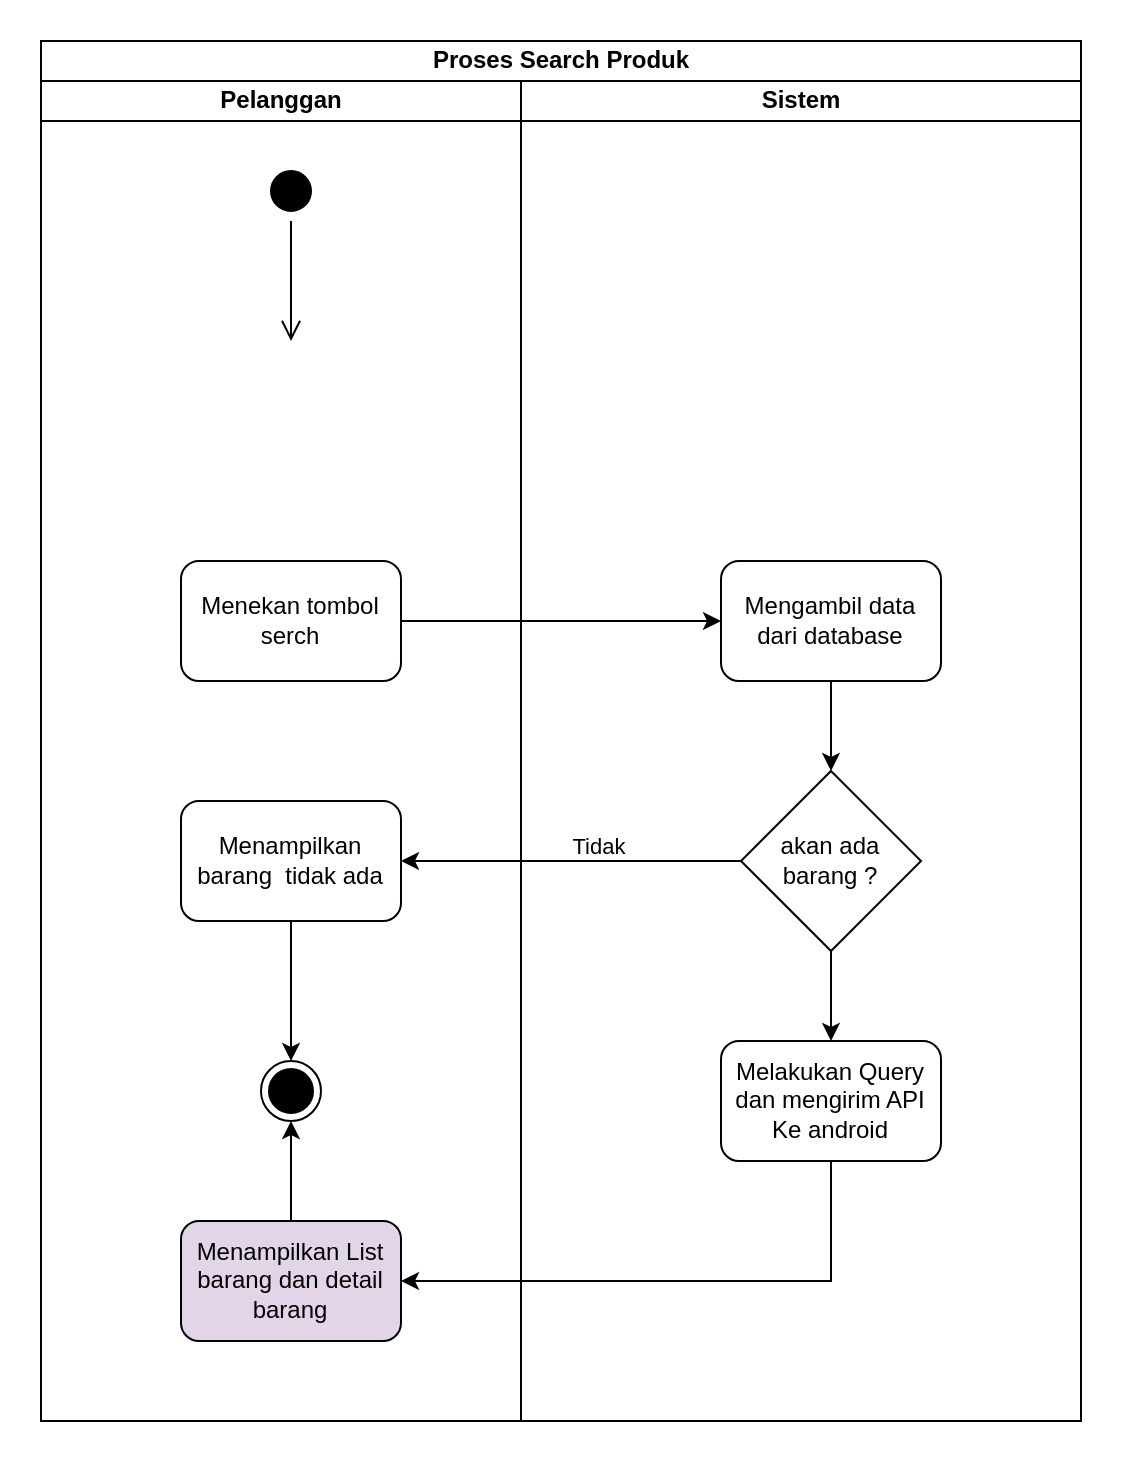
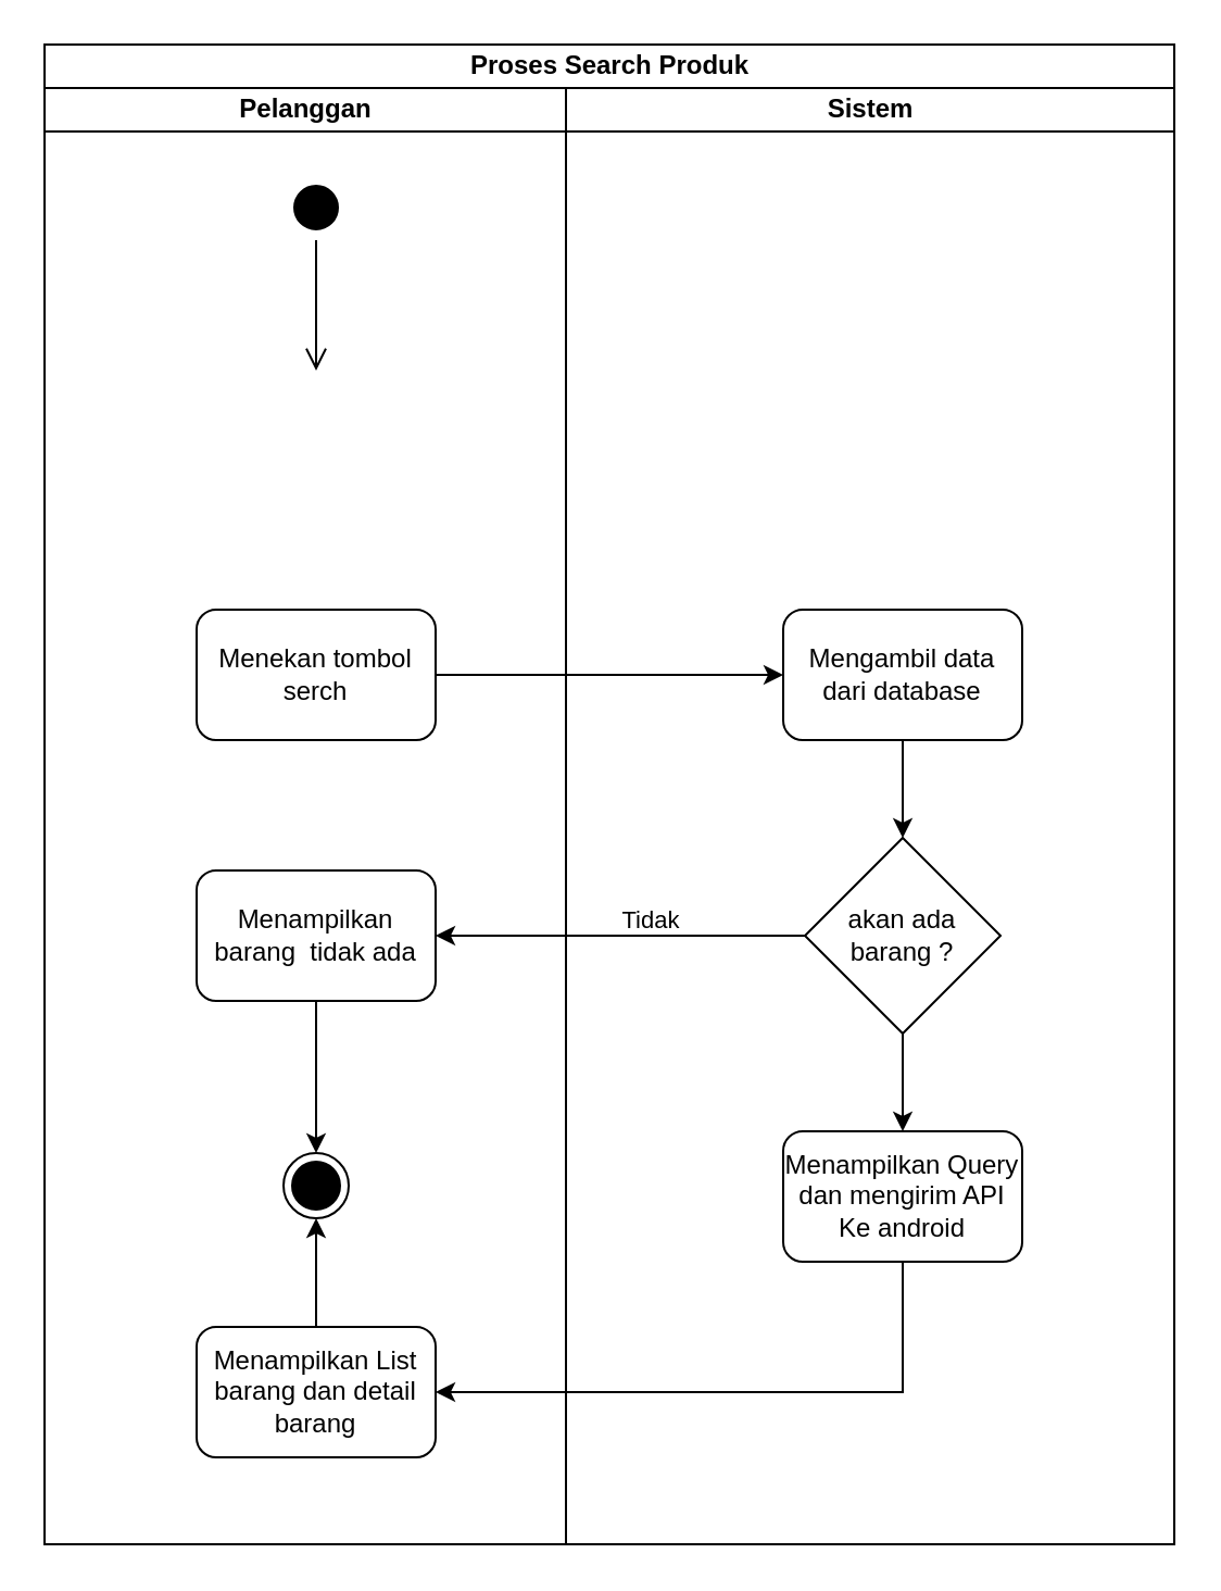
  <mxCell id="0" />
  <mxCell id="1" parent="0" />
  <mxCell id="2" value="Proses Search Produk" style="swimlane;html=1;childLayout=stackLayout;resizeParent=1;resizeParentMax=0;startSize=20;" vertex="1" parent="1"><mxGeometry x="20" y="20" width="520" height="690" as="geometry" /></mxCell>
  <mxCell id="3" value="Pelanggan" style="swimlane;html=1;startSize=20;" vertex="1" parent="2"><mxGeometry y="20" width="240" height="670" as="geometry" /></mxCell>
  <mxCell id="4" value="Menekan tombol serch" style="rounded=1;whiteSpace=wrap;html=1;" vertex="1" parent="3"><mxGeometry x="70" y="240" width="110" height="60" as="geometry" /></mxCell>
  <mxCell id="5" style="edgeStyle=orthogonalEdgeStyle;rounded=0;orthogonalLoop=1;jettySize=auto;html=1;entryX=0.5;entryY=0;entryDx=0;entryDy=0;strokeColor=#000000;" edge="1" parent="3" source="6" target="9"><mxGeometry relative="1" as="geometry" /></mxCell>
  <mxCell id="6" value="Menampilkan barang&amp;nbsp; tidak ada" style="rounded=1;whiteSpace=wrap;html=1;" vertex="1" parent="3"><mxGeometry x="70" y="360" width="110" height="60" as="geometry" /></mxCell>
  <mxCell id="7" value="" style="ellipse;html=1;shape=startState;fillColor=#000000;strokeColor=#FFFFFF;" vertex="1" parent="3"><mxGeometry x="110" y="40" width="30" height="30" as="geometry" /></mxCell>
  <mxCell id="8" value="" style="edgeStyle=orthogonalEdgeStyle;html=1;verticalAlign=bottom;endArrow=open;endSize=8;" edge="1" source="7" parent="3"><mxGeometry relative="1" as="geometry"><mxPoint x="125" y="130" as="targetPoint" /></mxGeometry></mxCell>
  <mxCell id="9" value="" style="ellipse;html=1;shape=endState;fillColor=#000000;" vertex="1" parent="3"><mxGeometry x="110" y="490" width="30" height="30" as="geometry" /></mxCell>
  <mxCell id="10" style="edgeStyle=orthogonalEdgeStyle;rounded=0;orthogonalLoop=1;jettySize=auto;html=1;entryX=0.5;entryY=1;entryDx=0;entryDy=0;strokeColor=#000000;" edge="1" parent="3" source="11" target="9"><mxGeometry relative="1" as="geometry" /></mxCell>
- <mxCell id="11" value="Menampilkan List barang dan detail barang" style="rounded=1;whiteSpace=wrap;html=1;fillColor=#e1d5e7;" vertex="1" parent="3"><mxGeometry x="70" y="570" width="110" height="60" as="geometry" /></mxCell>
+ <mxCell id="11" value="Menampilkan List barang dan detail barang" style="rounded=1;whiteSpace=wrap;html=1;" vertex="1" parent="3"><mxGeometry x="70" y="570" width="110" height="60" as="geometry" /></mxCell>
  <mxCell id="12" style="edgeStyle=orthogonalEdgeStyle;rounded=0;orthogonalLoop=1;jettySize=auto;html=1;entryX=0;entryY=0.5;entryDx=0;entryDy=0;" edge="1" parent="2" source="4" target="17"><mxGeometry relative="1" as="geometry" /></mxCell>
  <mxCell id="13" value="Sistem" style="swimlane;html=1;startSize=20;" vertex="1" parent="2"><mxGeometry x="240" y="20" width="280" height="670" as="geometry" /></mxCell>
  <mxCell id="14" style="edgeStyle=orthogonalEdgeStyle;rounded=0;orthogonalLoop=1;jettySize=auto;html=1;entryX=0.5;entryY=0;entryDx=0;entryDy=0;strokeColor=#000000;" edge="1" parent="13" source="15" target="18"><mxGeometry relative="1" as="geometry" /></mxCell>
  <mxCell id="15" value="akan ada barang ?" style="rhombus;whiteSpace=wrap;html=1;" vertex="1" parent="13"><mxGeometry x="110" y="345" width="90" height="90" as="geometry" /></mxCell>
  <mxCell id="16" style="edgeStyle=orthogonalEdgeStyle;rounded=0;orthogonalLoop=1;jettySize=auto;html=1;entryX=0.5;entryY=0;entryDx=0;entryDy=0;" edge="1" parent="13" source="17" target="15"><mxGeometry relative="1" as="geometry" /></mxCell>
  <mxCell id="17" value="Mengambil data dari database" style="rounded=1;whiteSpace=wrap;html=1;" vertex="1" parent="13"><mxGeometry x="100" y="240" width="110" height="60" as="geometry" /></mxCell>
- <mxCell id="18" value="Melakukan Query dan mengirim API Ke android" style="rounded=1;whiteSpace=wrap;html=1;" vertex="1" parent="13"><mxGeometry x="100" y="480" width="110" height="60" as="geometry" /></mxCell>
+ <mxCell id="18" value="Menampilkan Query dan mengirim API Ke android" style="rounded=1;whiteSpace=wrap;html=1;" vertex="1" parent="13"><mxGeometry x="100" y="480" width="110" height="60" as="geometry" /></mxCell>
  <mxCell id="19" style="edgeStyle=orthogonalEdgeStyle;rounded=0;orthogonalLoop=1;jettySize=auto;html=1;strokeColor=#000000;" edge="1" parent="2" source="15" target="6"><mxGeometry relative="1" as="geometry"><mxPoint x="200" y="405" as="targetPoint" /></mxGeometry></mxCell>
  <mxCell id="20" value="Tidak" style="edgeLabel;html=1;align=center;verticalAlign=middle;resizable=0;points=[];" vertex="1" connectable="0" parent="19"><mxGeometry x="-0.153" y="-4" relative="1" as="geometry"><mxPoint y="-4" as="offset" /></mxGeometry></mxCell>
  <mxCell id="21" style="edgeStyle=orthogonalEdgeStyle;rounded=0;orthogonalLoop=1;jettySize=auto;html=1;strokeColor=#000000;entryX=1;entryY=0.5;entryDx=0;entryDy=0;" edge="1" parent="2" source="18" target="11"><mxGeometry relative="1" as="geometry"><mxPoint x="160" y="530" as="targetPoint" /><Array as="points"><mxPoint x="395" y="620" /></Array></mxGeometry></mxCell>
